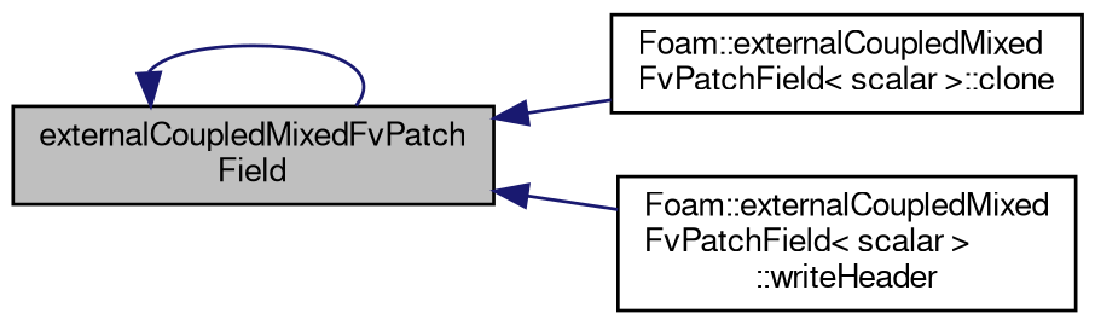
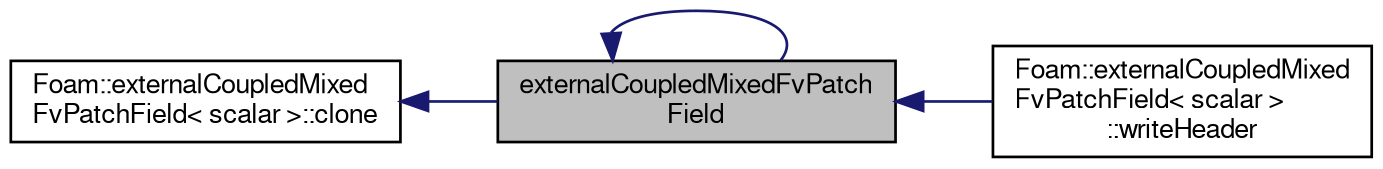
  digraph {
    rankdir=LR
    node [color=black fontname=FreeSans fontsize=10 shape=record]
    edge [color=midnightblue dir=back fontname=FreeSans fontsize=10 labelfontname=FreeSans labelfontsize=10 style=solid]
    n1 [fillcolor=grey75 fontcolor=black height=0.2 label="externalCoupledMixedFvPatch\lField" style=filled width=0.4]
    n2 [height=0.2 label="Foam::externalCoupledMixed\lFvPatchField\< scalar \>::clone" width=0.4]
    n3 [height=0.2 label="Foam::externalCoupledMixed\lFvPatchField\< scalar \>\l::writeHeader" width=0.4]
    n1 -> n1
-   n1 -> n2
+   n2 -> n1
    n1 -> n3
  }
